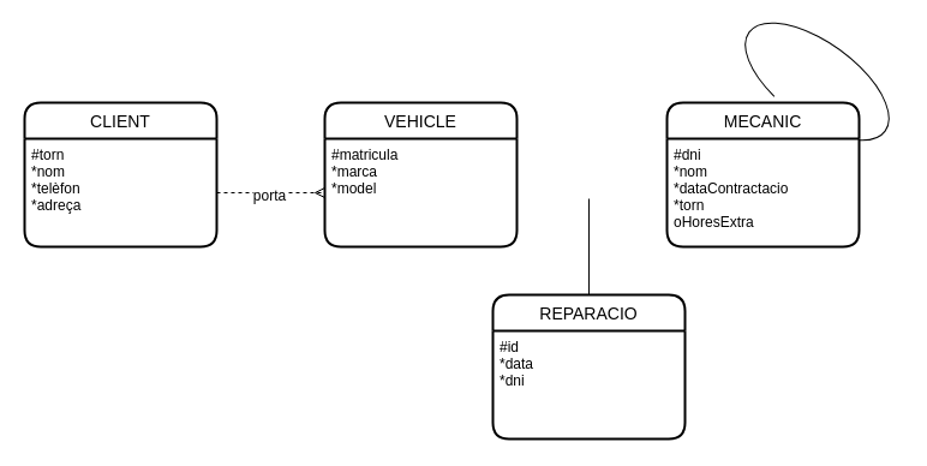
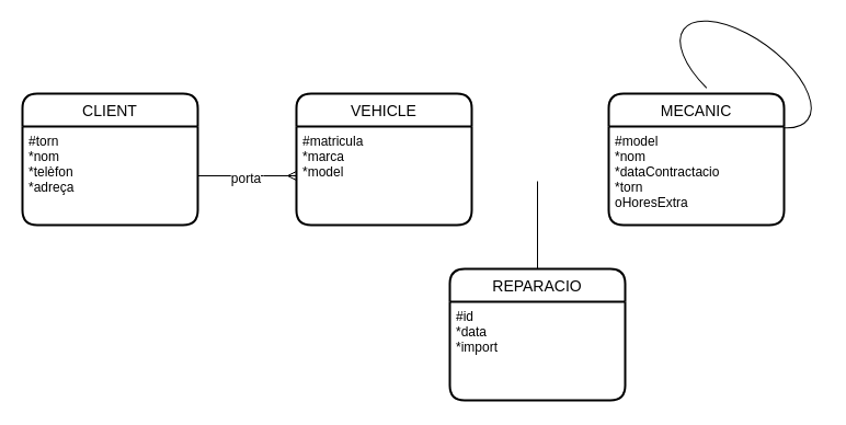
  <mxCell id="0" />
  <mxCell id="1" parent="0" />
  <mxCell id="2" value="MECANIC" style="swimlane;childLayout=stackLayout;horizontal=1;startSize=30;horizontalStack=0;rounded=1;fontSize=14;fontStyle=0;strokeWidth=2;resizeParent=0;resizeLast=1;shadow=0;dashed=0;align=center;" parent="1" vertex="1"><mxGeometry x="555" y="70" width="160" height="120" as="geometry" /></mxCell>
- <mxCell id="3" value="#dni&#10;*nom&#10;*dataContractacio&#10;*torn&#10;oHoresExtra" style="align=left;strokeColor=none;fillColor=none;spacingLeft=4;fontSize=12;verticalAlign=top;resizable=0;rotatable=0;part=1;" parent="2" vertex="1"><mxGeometry y="30" width="160" height="90" as="geometry" /></mxCell>
+ <mxCell id="3" value="#model&#10;*nom&#10;*dataContractacio&#10;*torn&#10;oHoresExtra" style="align=left;strokeColor=none;fillColor=none;spacingLeft=4;fontSize=12;verticalAlign=top;resizable=0;rotatable=0;part=1;" parent="2" vertex="1"><mxGeometry y="30" width="160" height="90" as="geometry" /></mxCell>
  <mxCell id="4" value="" style="verticalLabelPosition=bottom;verticalAlign=top;html=1;shape=mxgraph.basic.arc;startAngle=0.3;endAngle=0.1;direction=south;rotation=36;" parent="1" vertex="1"><mxGeometry x="610" y="20" width="140" height="65" as="geometry" /></mxCell>
  <mxCell id="5" value="CLIENT" style="swimlane;childLayout=stackLayout;horizontal=1;startSize=30;horizontalStack=0;rounded=1;fontSize=14;fontStyle=0;strokeWidth=2;resizeParent=0;resizeLast=1;shadow=0;dashed=0;align=center;" parent="1" vertex="1"><mxGeometry x="20" y="70" width="160" height="120" as="geometry" /></mxCell>
  <mxCell id="6" value="#torn&#10;*nom&#10;*telèfon&#10;*adreça" style="align=left;strokeColor=none;fillColor=none;spacingLeft=4;fontSize=12;verticalAlign=top;resizable=0;rotatable=0;part=1;" parent="5" vertex="1"><mxGeometry y="30" width="160" height="90" as="geometry" /></mxCell>
  <mxCell id="7" value="VEHICLE" style="swimlane;childLayout=stackLayout;horizontal=1;startSize=30;horizontalStack=0;rounded=1;fontSize=14;fontStyle=0;strokeWidth=2;resizeParent=0;resizeLast=1;shadow=0;dashed=0;align=center;" parent="1" vertex="1"><mxGeometry x="270" y="70" width="160" height="120" as="geometry" /></mxCell>
  <mxCell id="8" value="#matricula&#10;*marca&#10;*model" style="align=left;strokeColor=none;fillColor=none;spacingLeft=4;fontSize=12;verticalAlign=top;resizable=0;rotatable=0;part=1;" parent="7" vertex="1"><mxGeometry y="30" width="160" height="90" as="geometry" /></mxCell>
  <mxCell id="9" value="" style="endArrow=none;html=1;rounded=0;" parent="1" target="10" edge="1"><mxGeometry relative="1" as="geometry"><mxPoint x="490" y="150" as="sourcePoint" /><mxPoint x="490" y="150" as="targetPoint" /></mxGeometry></mxCell>
  <mxCell id="10" value="REPARACIO" style="swimlane;childLayout=stackLayout;horizontal=1;startSize=30;horizontalStack=0;rounded=1;fontSize=14;fontStyle=0;strokeWidth=2;resizeParent=0;resizeLast=1;shadow=0;dashed=0;align=center;" parent="1" vertex="1"><mxGeometry x="410" y="230" width="160" height="120" as="geometry" /></mxCell>
- <mxCell id="11" value="#id&#10;*data&#10;*dni" style="align=left;strokeColor=none;fillColor=none;spacingLeft=4;fontSize=12;verticalAlign=top;resizable=0;rotatable=0;part=1;" parent="10" vertex="1"><mxGeometry y="30" width="160" height="90" as="geometry" /></mxCell>
- <mxCell id="12" value="" style="edgeStyle=entityRelationEdgeStyle;fontSize=12;html=1;endArrow=ERmany;rounded=0;dashed=1;" edge="1" parent="1" source="6" target="8"><mxGeometry width="100" height="100" relative="1" as="geometry"><mxPoint x="150" y="250" as="sourcePoint" /><mxPoint x="250" y="150" as="targetPoint" /></mxGeometry></mxCell>
+ <mxCell id="11" value="#id&#10;*data&#10;*import" style="align=left;strokeColor=none;fillColor=none;spacingLeft=4;fontSize=12;verticalAlign=top;resizable=0;rotatable=0;part=1;" parent="10" vertex="1"><mxGeometry y="30" width="160" height="90" as="geometry" /></mxCell>
+ <mxCell id="12" value="" style="edgeStyle=entityRelationEdgeStyle;fontSize=12;html=1;endArrow=ERmany;rounded=0;" edge="1" parent="1" source="6" target="8"><mxGeometry width="100" height="100" relative="1" as="geometry"><mxPoint x="150" y="250" as="sourcePoint" /><mxPoint x="250" y="150" as="targetPoint" /></mxGeometry></mxCell>
  <mxCell id="13" value="porta" style="edgeLabel;html=1;align=center;verticalAlign=middle;resizable=0;points=[];fontSize=12;" vertex="1" connectable="0" parent="12"><mxGeometry x="-0.044" y="-2" relative="1" as="geometry"><mxPoint as="offset" /></mxGeometry></mxCell>
